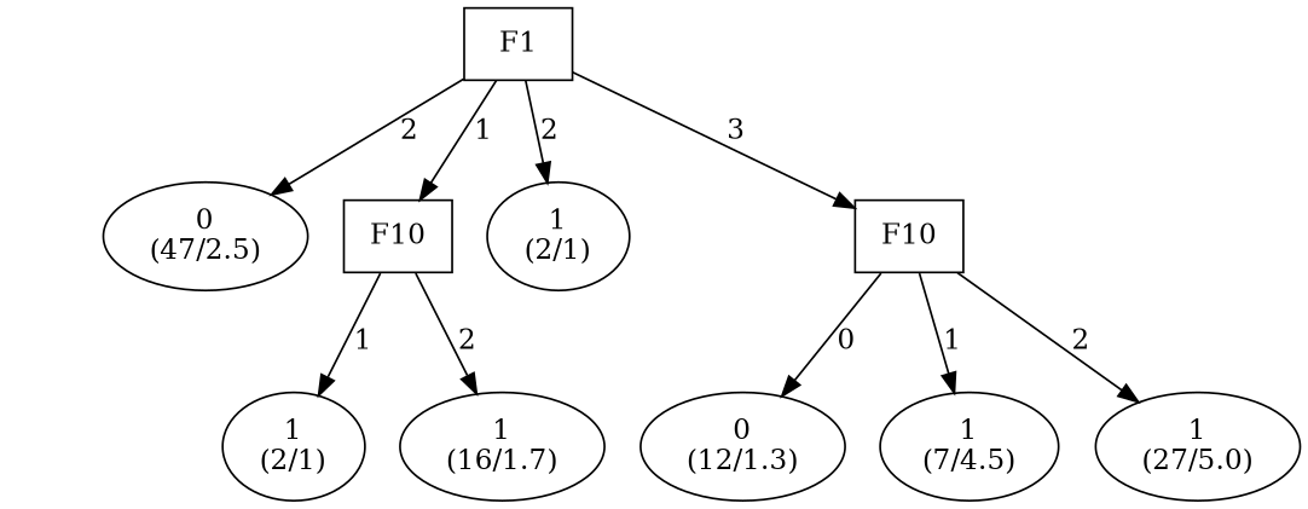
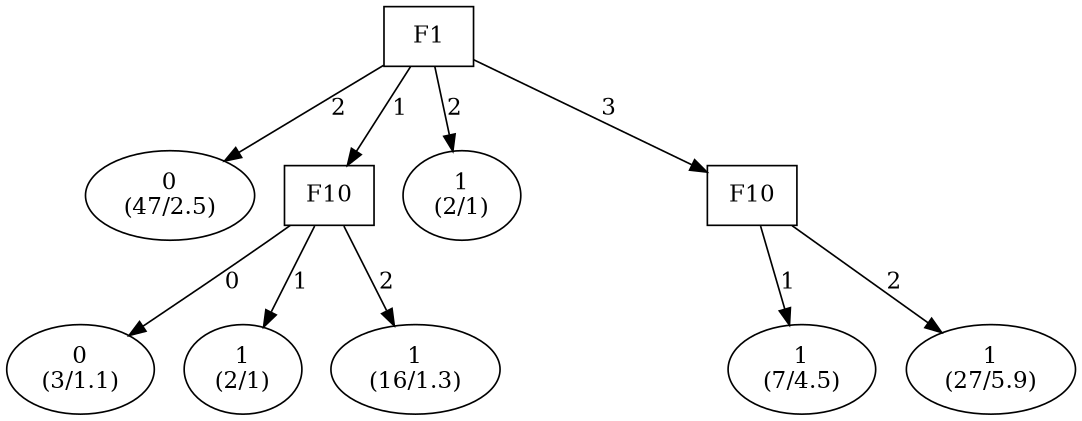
  digraph {
    node [shape=ellipse]
    n1 [label="F1\n" shape=box]
    n2 [label="0\n(47/2.5)"]
    n3 [label="F10\n" shape=box]
    n4 [label="1\n(2/1)"]
    n5 [label="F10\n" shape=box]
+   n6 [label="0\n(3/1.1)"]
    n7 [label="1\n(2/1)"]
-   n8 [label="1\n(16/1.7)"]
-   n9 [label="0\n(12/1.3)"]
+   n8 [label="1\n(16/1.3)"]
    n10 [label="1\n(7/4.5)"]
-   n11 [label="1\n(27/5.0)"]
+   n11 [label="1\n(27/5.9)"]
    n1 -> n2 [label=2]
    n1 -> n3 [label=1]
    n1 -> n4 [label=2]
    n1 -> n5 [label=3]
+   n3 -> n6 [label=0]
    n3 -> n7 [label=1]
    n3 -> n8 [label=2]
-   n5 -> n9 [label=0]
    n5 -> n10 [label=1]
    n5 -> n11 [label=2]
  }
